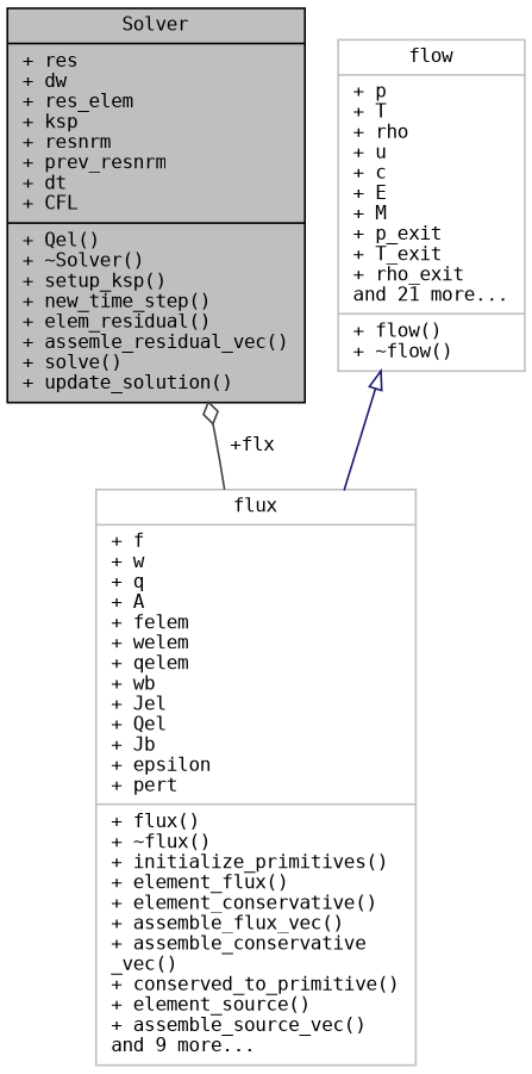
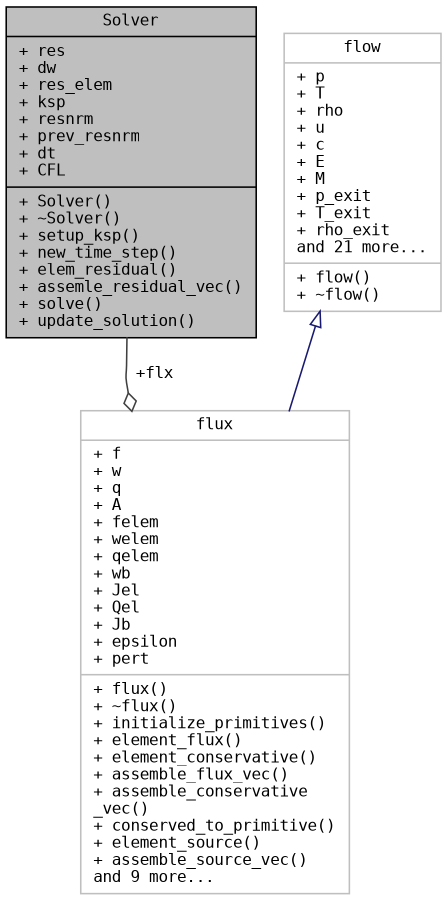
  digraph {
    fontname="DejaVu Sans Mono"
    node [color=grey75 fillcolor=white fontname="DejaVu Sans Mono" fontsize=10 shape=record style=filled]
    edge [fontname="DejaVu Sans Mono" fontsize=10 labelfontname=Helvetica labelfontsize=10 style=solid]
-   n1 [color=black fillcolor=grey75 fontcolor=black height=0.2 label="{Solver\n|+ res\l+ dw\l+ res_elem\l+ ksp\l+ resnrm\l+ prev_resnrm\l+ dt\l+ CFL\l|+ Qel()\l+ ~Solver()\l+ setup_ksp()\l+ new_time_step()\l+ elem_residual()\l+ assemle_residual_vec()\l+ solve()\l+ update_solution()\l}" width=0.4]
+   n1 [color=black fillcolor=grey75 fontcolor=black height=0.2 label="{Solver\n|+ res\l+ dw\l+ res_elem\l+ ksp\l+ resnrm\l+ prev_resnrm\l+ dt\l+ CFL\l|+ Solver()\l+ ~Solver()\l+ setup_ksp()\l+ new_time_step()\l+ elem_residual()\l+ assemle_residual_vec()\l+ solve()\l+ update_solution()\l}" width=0.4]
    n2 [height=0.2 label="{flux\n|+ f\l+ w\l+ q\l+ A\l+ felem\l+ welem\l+ qelem\l+ wb\l+ Jel\l+ Qel\l+ Jb\l+ epsilon\l+ pert\l|+ flux()\l+ ~flux()\l+ initialize_primitives()\l+ element_flux()\l+ element_conservative()\l+ assemble_flux_vec()\l+ assemble_conservative\l_vec()\l+ conserved_to_primitive()\l+ element_source()\l+ assemble_source_vec()\land 9 more...\l}" width=0.4]
    n3 [height=0.2 label="{flow\n|+ p\l+ T\l+ rho\l+ u\l+ c\l+ E\l+ M\l+ p_exit\l+ T_exit\l+ rho_exit\land 21 more...\l|+ flow()\l+ ~flow()\l}" width=0.4]
-   n2 -> n1 [arrowhead=odiamond color=grey25 label=" +flx"]
+   n1 -> n2 [arrowhead=odiamond color=grey25 label=" +flx"]
    n3 -> n2 [arrowtail=onormal color=midnightblue dir=back]
  }
